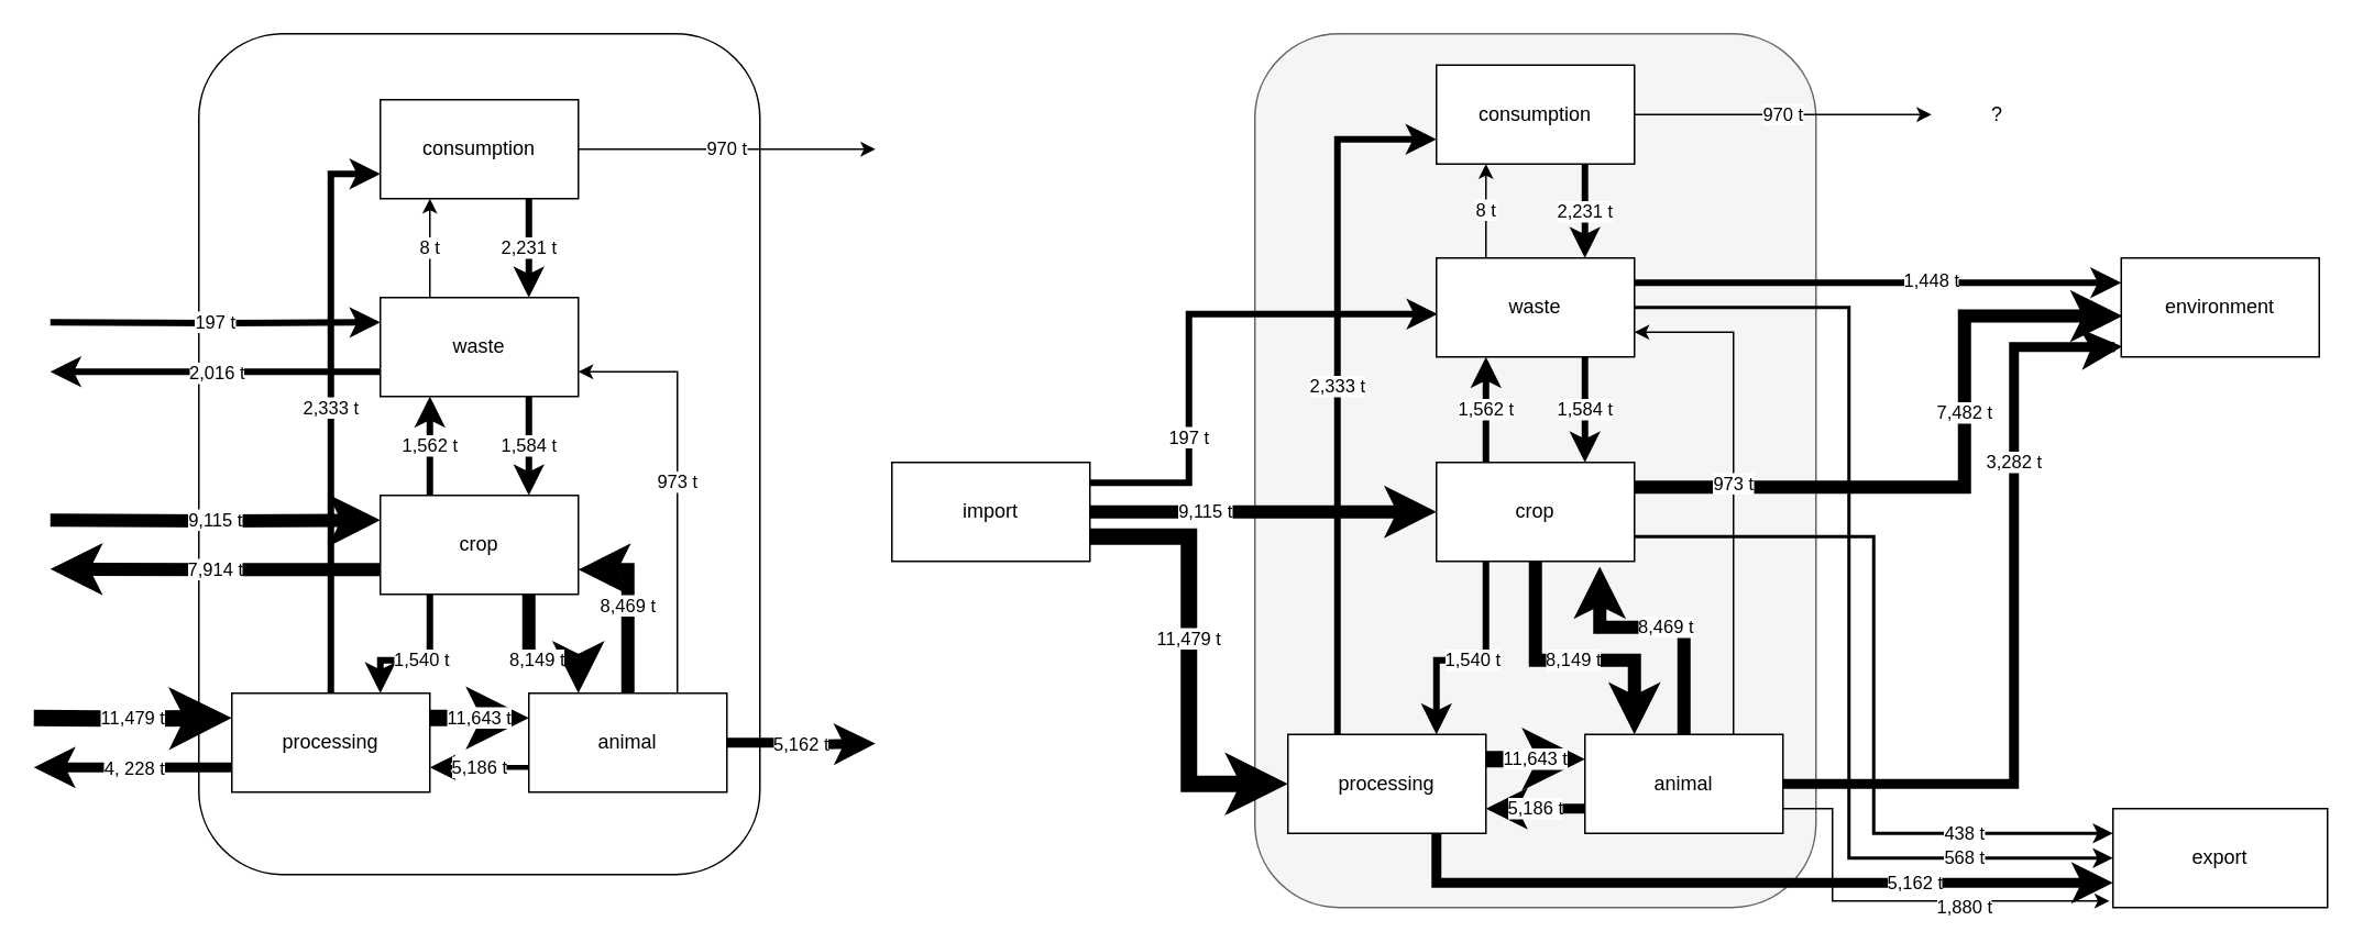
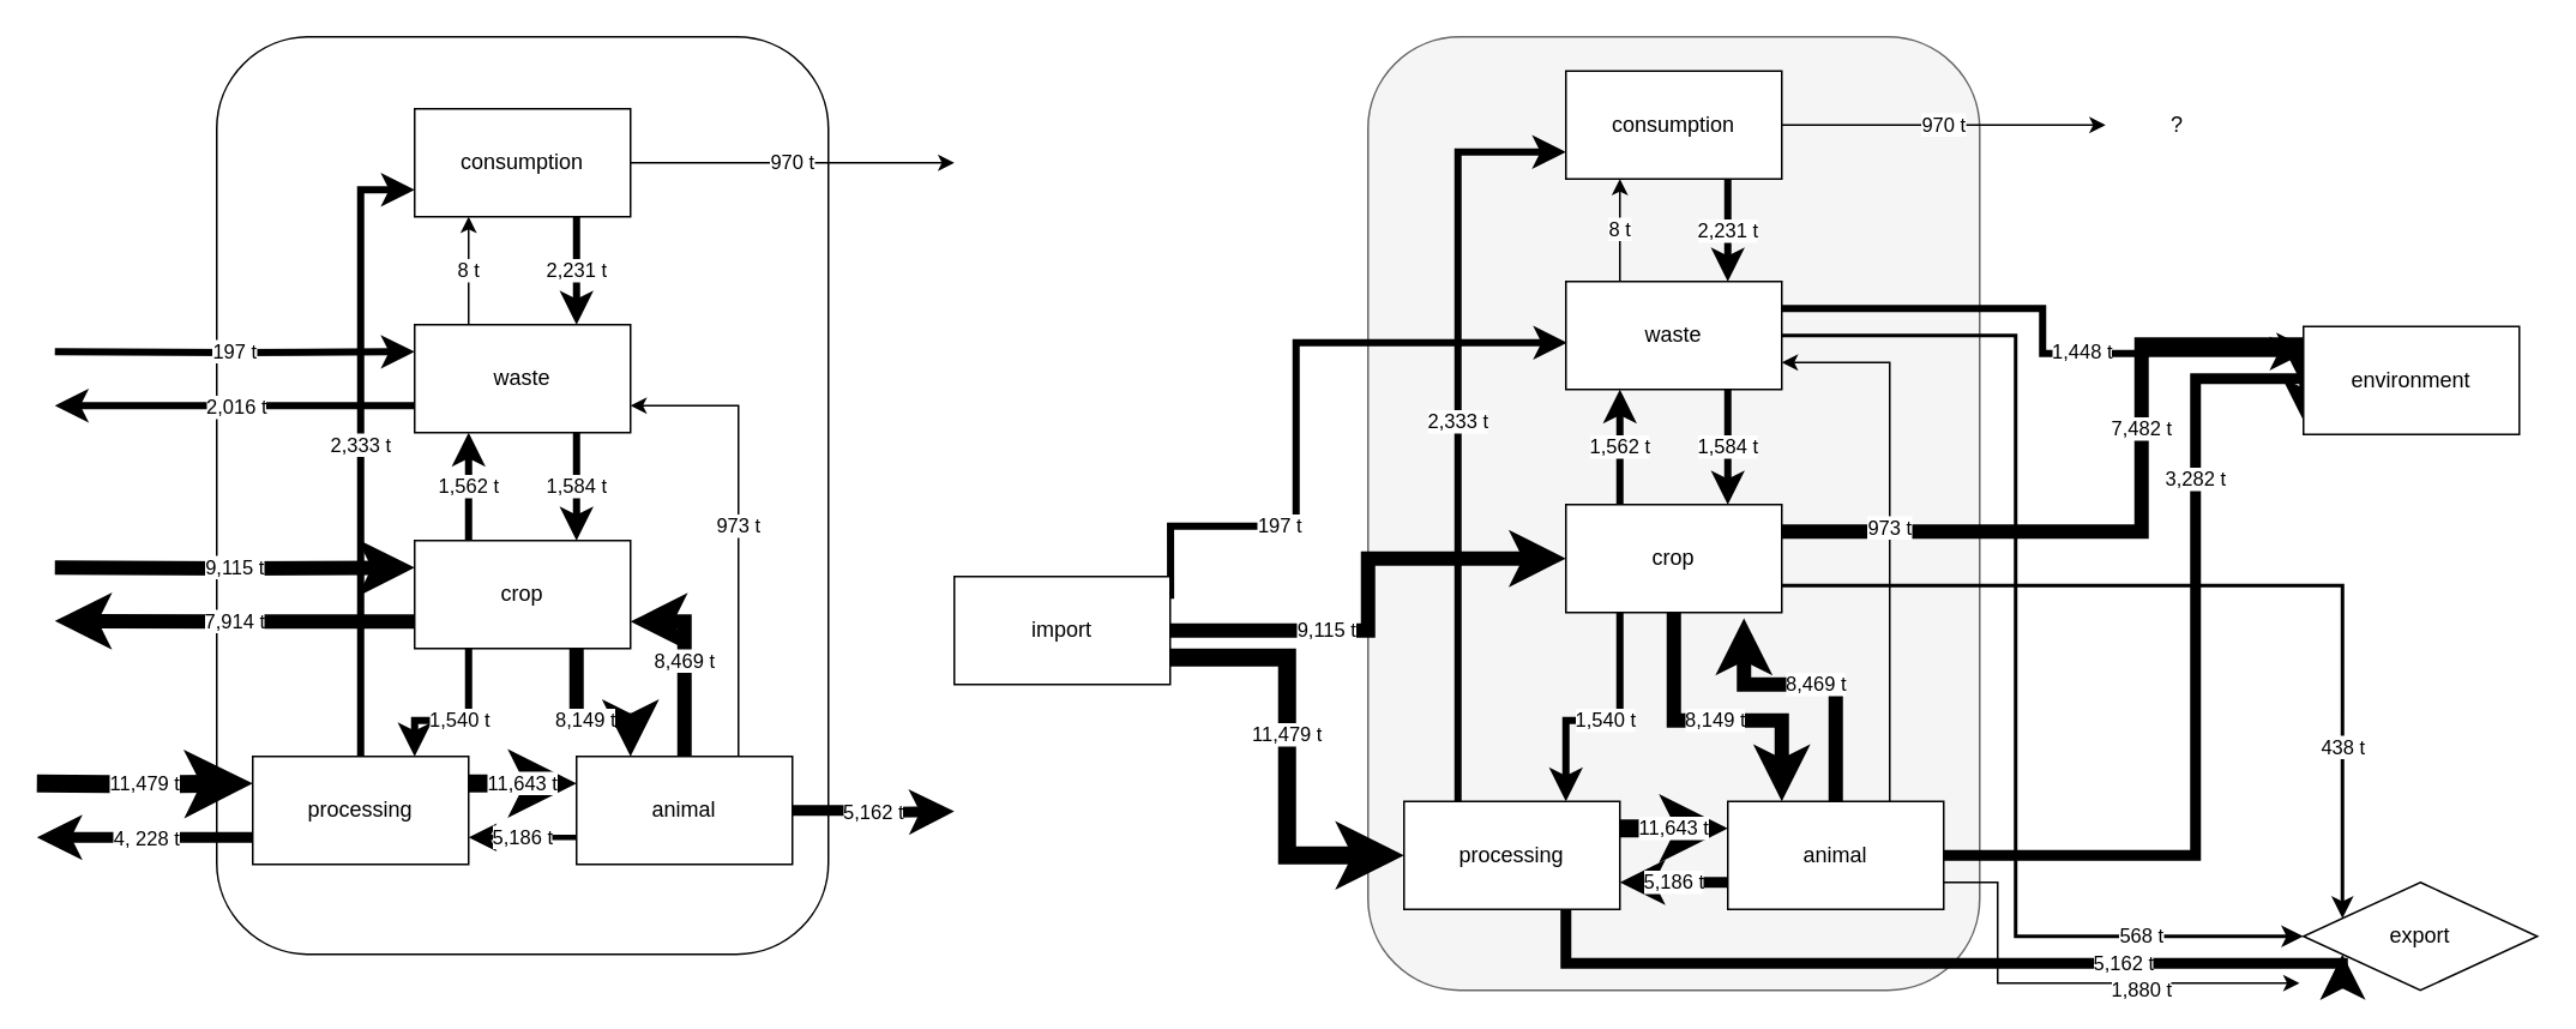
  <mxCell id="0" />
  <mxCell id="1" parent="0" />
  <mxCell id="2" value="" style="rounded=1;whiteSpace=wrap;html=1;fillColor=#f5f5f5;strokeColor=#666666;fontColor=#333333;" parent="1" vertex="1"><mxGeometry x="760" y="20" width="340" height="530" as="geometry" /></mxCell>
  <mxCell id="3" value="2,231 t" style="edgeStyle=orthogonalEdgeStyle;rounded=0;orthogonalLoop=1;jettySize=auto;html=1;exitX=0.75;exitY=1;exitDx=0;exitDy=0;entryX=0.75;entryY=0;entryDx=0;entryDy=0;strokeWidth=4;" parent="1" source="5" target="9" edge="1"><mxGeometry relative="1" as="geometry" /></mxCell>
  <mxCell id="4" value="970 t" style="edgeStyle=orthogonalEdgeStyle;rounded=0;orthogonalLoop=1;jettySize=auto;html=1;exitX=1;exitY=0.5;exitDx=0;exitDy=0;" parent="1" source="5" edge="1"><mxGeometry relative="1" as="geometry"><mxPoint x="1170" y="69" as="targetPoint" /></mxGeometry></mxCell>
  <mxCell id="5" value="consumption" style="rounded=0;whiteSpace=wrap;html=1;" parent="1" vertex="1"><mxGeometry x="870" y="39" width="120" height="60" as="geometry" /></mxCell>
  <mxCell id="6" value="8 t" style="edgeStyle=orthogonalEdgeStyle;rounded=0;orthogonalLoop=1;jettySize=auto;html=1;exitX=0.25;exitY=0;exitDx=0;exitDy=0;entryX=0.25;entryY=1;entryDx=0;entryDy=0;" parent="1" source="9" target="5" edge="1"><mxGeometry relative="1" as="geometry" /></mxCell>
  <mxCell id="7" value="1,584 t" style="edgeStyle=orthogonalEdgeStyle;rounded=0;orthogonalLoop=1;jettySize=auto;html=1;exitX=0.75;exitY=1;exitDx=0;exitDy=0;entryX=0.75;entryY=0;entryDx=0;entryDy=0;strokeWidth=4;" parent="1" source="9" target="14" edge="1"><mxGeometry relative="1" as="geometry" /></mxCell>
  <mxCell id="8" value="1,448 t" style="edgeStyle=orthogonalEdgeStyle;rounded=0;orthogonalLoop=1;jettySize=auto;html=1;exitX=1;exitY=0.25;exitDx=0;exitDy=0;strokeWidth=4;entryX=0;entryY=0.25;entryDx=0;entryDy=0;" parent="1" source="9" edge="1" target="53"><mxGeometry x="0.22" y="1" relative="1" as="geometry"><mxPoint x="670" y="201" as="targetPoint" /><mxPoint as="offset" /></mxGeometry></mxCell>
  <mxCell id="9" value="waste" style="rounded=0;whiteSpace=wrap;html=1;" parent="1" vertex="1"><mxGeometry x="870" y="156" width="120" height="60" as="geometry" /></mxCell>
  <mxCell id="10" value="1,562 t" style="edgeStyle=orthogonalEdgeStyle;rounded=0;orthogonalLoop=1;jettySize=auto;html=1;exitX=0.25;exitY=0;exitDx=0;exitDy=0;entryX=0.25;entryY=1;entryDx=0;entryDy=0;strokeWidth=4;" parent="1" source="14" target="9" edge="1"><mxGeometry relative="1" as="geometry"><Array as="points"><mxPoint x="900" y="270" /><mxPoint x="900" y="270" /></Array></mxGeometry></mxCell>
  <mxCell id="11" value="8,149 t" style="edgeStyle=orthogonalEdgeStyle;rounded=0;orthogonalLoop=1;jettySize=auto;html=1;exitX=0.5;exitY=1;exitDx=0;exitDy=0;entryX=0.25;entryY=0;entryDx=0;entryDy=0;strokeWidth=8;" parent="1" source="14" target="21" edge="1"><mxGeometry relative="1" as="geometry"><Array as="points"><mxPoint x="930" y="400" /><mxPoint x="990" y="400" /></Array></mxGeometry></mxCell>
  <mxCell id="12" value="1,540 t" style="edgeStyle=orthogonalEdgeStyle;rounded=0;orthogonalLoop=1;jettySize=auto;html=1;exitX=0.25;exitY=1;exitDx=0;exitDy=0;entryX=0.75;entryY=0;entryDx=0;entryDy=0;strokeWidth=4;" parent="1" source="14" target="24" edge="1"><mxGeometry relative="1" as="geometry"><Array as="points"><mxPoint x="900" y="400" /><mxPoint x="870" y="400" /></Array></mxGeometry></mxCell>
  <mxCell id="13" value="7,482 t" style="edgeStyle=orthogonalEdgeStyle;rounded=0;orthogonalLoop=1;jettySize=auto;html=1;exitX=1;exitY=0.25;exitDx=0;exitDy=0;strokeWidth=8;entryX=0.006;entryY=0.587;entryDx=0;entryDy=0;entryPerimeter=0;" parent="1" source="14" edge="1" target="53"><mxGeometry x="0.226" relative="1" as="geometry"><mxPoint x="670" y="324.706" as="targetPoint" /><Array as="points"><mxPoint x="1190" y="295" /><mxPoint x="1190" y="191" /></Array><mxPoint as="offset" /></mxGeometry></mxCell>
  <mxCell id="14" value="crop" style="rounded=0;whiteSpace=wrap;html=1;" parent="1" vertex="1"><mxGeometry x="870" y="280" width="120" height="60" as="geometry" /></mxCell>
  <mxCell id="15" value="5,186 t" style="edgeStyle=orthogonalEdgeStyle;rounded=0;orthogonalLoop=1;jettySize=auto;html=1;exitX=0;exitY=0.75;exitDx=0;exitDy=0;entryX=1;entryY=0.75;entryDx=0;entryDy=0;strokeWidth=6;" parent="1" source="21" target="24" edge="1"><mxGeometry relative="1" as="geometry" /></mxCell>
  <mxCell id="16" value="8,469 t" style="edgeStyle=orthogonalEdgeStyle;rounded=0;orthogonalLoop=1;jettySize=auto;html=1;exitX=0.5;exitY=0;exitDx=0;exitDy=0;entryX=0.825;entryY=1.053;entryDx=0;entryDy=0;strokeWidth=8;entryPerimeter=0;" parent="1" source="21" target="14" edge="1"><mxGeometry relative="1" as="geometry"><Array as="points"><mxPoint x="1020" y="380" /><mxPoint x="969" y="380" /></Array></mxGeometry></mxCell>
  <mxCell id="17" value="973 t" style="edgeStyle=orthogonalEdgeStyle;rounded=0;orthogonalLoop=1;jettySize=auto;html=1;exitX=0.75;exitY=0;exitDx=0;exitDy=0;entryX=1;entryY=0.75;entryDx=0;entryDy=0;" parent="1" source="21" target="9" edge="1"><mxGeometry relative="1" as="geometry" /></mxCell>
  <mxCell id="18" value="3,282 t" style="edgeStyle=orthogonalEdgeStyle;rounded=0;orthogonalLoop=1;jettySize=auto;html=1;exitX=1;exitY=0.5;exitDx=0;exitDy=0;strokeWidth=6;entryX=0.006;entryY=0.895;entryDx=0;entryDy=0;entryPerimeter=0;" parent="1" source="21" edge="1" target="53"><mxGeometry x="0.423" relative="1" as="geometry"><mxPoint x="1170" y="475.588" as="targetPoint" /><Array as="points"><mxPoint x="1220" y="475" /><mxPoint x="1220" y="210" /><mxPoint x="1281" y="210" /></Array><mxPoint as="offset" /></mxGeometry></mxCell>
  <mxCell id="19" style="edgeStyle=orthogonalEdgeStyle;rounded=0;orthogonalLoop=1;jettySize=auto;html=1;exitX=1;exitY=0.75;exitDx=0;exitDy=0;entryX=-0.017;entryY=0.933;entryDx=0;entryDy=0;entryPerimeter=0;" edge="1" parent="1" source="21" target="54"><mxGeometry relative="1" as="geometry"><Array as="points"><mxPoint x="1110" y="490" /><mxPoint x="1110" y="546" /></Array></mxGeometry></mxCell>
  <mxCell id="20" value="1,880 t" style="edgeLabel;html=1;align=center;verticalAlign=middle;resizable=0;points=[];" vertex="1" connectable="0" parent="19"><mxGeometry x="0.079" y="1" relative="1" as="geometry"><mxPoint x="29" y="5" as="offset" /></mxGeometry></mxCell>
  <mxCell id="21" value="animal" style="rounded=0;whiteSpace=wrap;html=1;" parent="1" vertex="1"><mxGeometry x="960" y="445" width="120" height="60" as="geometry" /></mxCell>
  <mxCell id="22" value="11,643 t" style="edgeStyle=orthogonalEdgeStyle;rounded=0;orthogonalLoop=1;jettySize=auto;html=1;exitX=1;exitY=0.25;exitDx=0;exitDy=0;entryX=0;entryY=0.25;entryDx=0;entryDy=0;strokeWidth=10;" parent="1" source="24" target="21" edge="1"><mxGeometry relative="1" as="geometry" /></mxCell>
  <mxCell id="23" value="2,333 t" style="edgeStyle=orthogonalEdgeStyle;rounded=0;orthogonalLoop=1;jettySize=auto;html=1;entryX=0;entryY=0.75;entryDx=0;entryDy=0;strokeWidth=4;exitX=0.25;exitY=0;exitDx=0;exitDy=0;" parent="1" source="24" target="5" edge="1"><mxGeometry relative="1" as="geometry" /></mxCell>
  <mxCell id="24" value="processing" style="rounded=0;whiteSpace=wrap;html=1;" parent="1" vertex="1"><mxGeometry x="780" y="445" width="120" height="60" as="geometry" /></mxCell>
  <mxCell id="25" value="11,479 t" style="edgeStyle=orthogonalEdgeStyle;rounded=0;orthogonalLoop=1;jettySize=auto;html=1;entryX=0;entryY=0.5;entryDx=0;entryDy=0;endSize=6;startSize=6;strokeWidth=10;exitX=1;exitY=0.75;exitDx=0;exitDy=0;" parent="1" target="24" edge="1" source="59"><mxGeometry x="-0.098" relative="1" as="geometry"><mxPoint x="670" y="500" as="targetPoint" /><mxPoint x="660" y="460" as="sourcePoint" /><mxPoint as="offset" /></mxGeometry></mxCell>
  <mxCell id="26" value="9,115 t" style="edgeStyle=orthogonalEdgeStyle;rounded=0;orthogonalLoop=1;jettySize=auto;html=1;entryX=0;entryY=0.5;entryDx=0;entryDy=0;strokeWidth=8;exitX=1;exitY=0.5;exitDx=0;exitDy=0;" parent="1" target="14" edge="1" source="59"><mxGeometry x="-0.333" relative="1" as="geometry"><mxPoint x="680" y="334.706" as="targetPoint" /><mxPoint x="670" y="295" as="sourcePoint" /><mxPoint as="offset" /></mxGeometry></mxCell>
  <mxCell id="27" value="197 t" style="edgeStyle=orthogonalEdgeStyle;rounded=0;orthogonalLoop=1;jettySize=auto;html=1;entryX=0.005;entryY=0.567;entryDx=0;entryDy=0;strokeWidth=4;exitX=1.002;exitY=0.205;exitDx=0;exitDy=0;exitPerimeter=0;entryPerimeter=0;" parent="1" target="9" edge="1" source="59"><mxGeometry x="-0.444" relative="1" as="geometry"><mxPoint x="680" y="211" as="targetPoint" /><mxPoint x="670" y="171" as="sourcePoint" /><Array as="points"><mxPoint x="720" y="292" /><mxPoint x="720" y="190" /></Array><mxPoint as="offset" /></mxGeometry></mxCell>
  <mxCell id="28" value="" style="rounded=1;whiteSpace=wrap;html=1;" vertex="1" parent="1"><mxGeometry x="120" y="20" width="340" height="510" as="geometry" /></mxCell>
  <mxCell id="29" value="2,231 t" style="edgeStyle=orthogonalEdgeStyle;rounded=0;orthogonalLoop=1;jettySize=auto;html=1;exitX=0.75;exitY=1;exitDx=0;exitDy=0;entryX=0.75;entryY=0;entryDx=0;entryDy=0;strokeWidth=4;" edge="1" parent="1" source="31" target="35"><mxGeometry relative="1" as="geometry" /></mxCell>
  <mxCell id="30" value="970 t" style="edgeStyle=orthogonalEdgeStyle;rounded=0;orthogonalLoop=1;jettySize=auto;html=1;exitX=1;exitY=0.5;exitDx=0;exitDy=0;" edge="1" parent="1" source="31"><mxGeometry relative="1" as="geometry"><mxPoint x="530" y="90" as="targetPoint" /></mxGeometry></mxCell>
  <mxCell id="31" value="consumption" style="rounded=0;whiteSpace=wrap;html=1;" vertex="1" parent="1"><mxGeometry x="230" y="60" width="120" height="60" as="geometry" /></mxCell>
  <mxCell id="32" value="8 t" style="edgeStyle=orthogonalEdgeStyle;rounded=0;orthogonalLoop=1;jettySize=auto;html=1;exitX=0.25;exitY=0;exitDx=0;exitDy=0;entryX=0.25;entryY=1;entryDx=0;entryDy=0;" edge="1" parent="1" source="35" target="31"><mxGeometry relative="1" as="geometry" /></mxCell>
  <mxCell id="33" value="1,584 t" style="edgeStyle=orthogonalEdgeStyle;rounded=0;orthogonalLoop=1;jettySize=auto;html=1;exitX=0.75;exitY=1;exitDx=0;exitDy=0;entryX=0.75;entryY=0;entryDx=0;entryDy=0;strokeWidth=4;" edge="1" parent="1" source="35" target="40"><mxGeometry relative="1" as="geometry" /></mxCell>
  <mxCell id="34" value="2,016 t" style="edgeStyle=orthogonalEdgeStyle;rounded=0;orthogonalLoop=1;jettySize=auto;html=1;exitX=0;exitY=0.75;exitDx=0;exitDy=0;strokeWidth=4;" edge="1" parent="1" source="35"><mxGeometry relative="1" as="geometry"><mxPoint x="30" y="225" as="targetPoint" /></mxGeometry></mxCell>
  <mxCell id="35" value="waste" style="rounded=0;whiteSpace=wrap;html=1;" vertex="1" parent="1"><mxGeometry x="230" y="180" width="120" height="60" as="geometry" /></mxCell>
  <mxCell id="36" value="1,562 t" style="edgeStyle=orthogonalEdgeStyle;rounded=0;orthogonalLoop=1;jettySize=auto;html=1;exitX=0.25;exitY=0;exitDx=0;exitDy=0;entryX=0.25;entryY=1;entryDx=0;entryDy=0;strokeWidth=4;" edge="1" parent="1" source="40" target="35"><mxGeometry relative="1" as="geometry"><Array as="points"><mxPoint x="260" y="270" /><mxPoint x="260" y="270" /></Array></mxGeometry></mxCell>
  <mxCell id="37" value="8,149 t" style="edgeStyle=orthogonalEdgeStyle;rounded=0;orthogonalLoop=1;jettySize=auto;html=1;exitX=0.75;exitY=1;exitDx=0;exitDy=0;entryX=0.25;entryY=0;entryDx=0;entryDy=0;strokeWidth=8;" edge="1" parent="1" source="40" target="45"><mxGeometry relative="1" as="geometry"><Array as="points"><mxPoint x="320" y="400" /><mxPoint x="350" y="400" /></Array></mxGeometry></mxCell>
  <mxCell id="38" value="1,540 t" style="edgeStyle=orthogonalEdgeStyle;rounded=0;orthogonalLoop=1;jettySize=auto;html=1;exitX=0.25;exitY=1;exitDx=0;exitDy=0;entryX=0.75;entryY=0;entryDx=0;entryDy=0;strokeWidth=4;" edge="1" parent="1" source="40" target="49"><mxGeometry relative="1" as="geometry"><Array as="points"><mxPoint x="260" y="400" /><mxPoint x="230" y="400" /></Array></mxGeometry></mxCell>
  <mxCell id="39" value="7,914 t" style="edgeStyle=orthogonalEdgeStyle;rounded=0;orthogonalLoop=1;jettySize=auto;html=1;exitX=0;exitY=0.75;exitDx=0;exitDy=0;strokeWidth=8;" edge="1" parent="1" source="40"><mxGeometry relative="1" as="geometry"><mxPoint x="30" y="344.706" as="targetPoint" /></mxGeometry></mxCell>
  <mxCell id="40" value="crop" style="rounded=0;whiteSpace=wrap;html=1;" vertex="1" parent="1"><mxGeometry x="230" y="300" width="120" height="60" as="geometry" /></mxCell>
  <mxCell id="41" value="5,186 t" style="edgeStyle=orthogonalEdgeStyle;rounded=0;orthogonalLoop=1;jettySize=auto;html=1;exitX=0;exitY=0.75;exitDx=0;exitDy=0;entryX=1;entryY=0.75;entryDx=0;entryDy=0;strokeWidth=3;" edge="1" parent="1" source="45" target="49"><mxGeometry relative="1" as="geometry" /></mxCell>
  <mxCell id="42" value="8,469 t" style="edgeStyle=orthogonalEdgeStyle;rounded=0;orthogonalLoop=1;jettySize=auto;html=1;exitX=0.5;exitY=0;exitDx=0;exitDy=0;entryX=1;entryY=0.75;entryDx=0;entryDy=0;strokeWidth=8;" edge="1" parent="1" source="45" target="40"><mxGeometry relative="1" as="geometry" /></mxCell>
  <mxCell id="43" value="973 t" style="edgeStyle=orthogonalEdgeStyle;rounded=0;orthogonalLoop=1;jettySize=auto;html=1;exitX=0.75;exitY=0;exitDx=0;exitDy=0;entryX=1;entryY=0.75;entryDx=0;entryDy=0;" edge="1" parent="1" source="45" target="35"><mxGeometry relative="1" as="geometry" /></mxCell>
  <mxCell id="44" value="5,162 t" style="edgeStyle=orthogonalEdgeStyle;rounded=0;orthogonalLoop=1;jettySize=auto;html=1;exitX=1;exitY=0.5;exitDx=0;exitDy=0;strokeWidth=6;" edge="1" parent="1" source="45"><mxGeometry relative="1" as="geometry"><mxPoint x="530" y="450.588" as="targetPoint" /></mxGeometry></mxCell>
  <mxCell id="45" value="animal" style="rounded=0;whiteSpace=wrap;html=1;" vertex="1" parent="1"><mxGeometry x="320" y="420" width="120" height="60" as="geometry" /></mxCell>
  <mxCell id="46" value="11,643 t" style="edgeStyle=orthogonalEdgeStyle;rounded=0;orthogonalLoop=1;jettySize=auto;html=1;exitX=1;exitY=0.25;exitDx=0;exitDy=0;entryX=0;entryY=0.25;entryDx=0;entryDy=0;strokeWidth=10;" edge="1" parent="1" source="49" target="45"><mxGeometry relative="1" as="geometry" /></mxCell>
  <mxCell id="47" value="2,333 t" style="edgeStyle=orthogonalEdgeStyle;rounded=0;orthogonalLoop=1;jettySize=auto;html=1;entryX=0;entryY=0.75;entryDx=0;entryDy=0;strokeWidth=4;" edge="1" parent="1" source="49" target="31"><mxGeometry relative="1" as="geometry" /></mxCell>
  <mxCell id="48" value="4, 228 t" style="edgeStyle=orthogonalEdgeStyle;rounded=0;orthogonalLoop=1;jettySize=auto;html=1;exitX=0;exitY=0.75;exitDx=0;exitDy=0;strokeWidth=6;" edge="1" parent="1" source="49"><mxGeometry relative="1" as="geometry"><mxPoint x="20" y="465" as="targetPoint" /></mxGeometry></mxCell>
  <mxCell id="49" value="processing" style="rounded=0;whiteSpace=wrap;html=1;" vertex="1" parent="1"><mxGeometry x="140" y="420" width="120" height="60" as="geometry" /></mxCell>
  <mxCell id="50" value="11,479 t" style="edgeStyle=orthogonalEdgeStyle;rounded=0;orthogonalLoop=1;jettySize=auto;html=1;entryX=0;entryY=0.25;entryDx=0;entryDy=0;endSize=6;startSize=6;strokeWidth=10;" edge="1" parent="1" target="49"><mxGeometry relative="1" as="geometry"><mxPoint x="30" y="475" as="targetPoint" /><mxPoint x="20" y="435" as="sourcePoint" /></mxGeometry></mxCell>
  <mxCell id="51" value="9,115 t" style="edgeStyle=orthogonalEdgeStyle;rounded=0;orthogonalLoop=1;jettySize=auto;html=1;entryX=0;entryY=0.25;entryDx=0;entryDy=0;strokeWidth=8;" edge="1" parent="1" target="40"><mxGeometry relative="1" as="geometry"><mxPoint x="40" y="354.706" as="targetPoint" /><mxPoint x="30" y="315" as="sourcePoint" /></mxGeometry></mxCell>
  <mxCell id="52" value="197 t" style="edgeStyle=orthogonalEdgeStyle;rounded=0;orthogonalLoop=1;jettySize=auto;html=1;entryX=0;entryY=0.25;entryDx=0;entryDy=0;strokeWidth=4;" edge="1" parent="1" target="35"><mxGeometry relative="1" as="geometry"><mxPoint x="40" y="235" as="targetPoint" /><mxPoint x="30" y="195" as="sourcePoint" /></mxGeometry></mxCell>
- <mxCell id="53" value="environment" style="rounded=0;whiteSpace=wrap;html=1;" vertex="1" parent="1"><mxGeometry x="1285" y="156" width="120" height="60" as="geometry" /></mxCell>
- <mxCell id="54" value="export" style="rounded=0;whiteSpace=wrap;html=1;" vertex="1" parent="1"><mxGeometry x="1280" y="490" width="130" height="60" as="geometry" /></mxCell>
+ <mxCell id="53" value="environment" style="rounded=0;whiteSpace=wrap;html=1;" vertex="1" parent="1"><mxGeometry x="1280" y="181" width="120" height="60" as="geometry" /></mxCell>
+ <mxCell id="54" value="export" style="rhombus;whiteSpace=wrap;html=1;" vertex="1" parent="1"><mxGeometry x="1280" y="490" width="130" height="60" as="geometry" /></mxCell>
  <mxCell id="55" value="568 t" style="edgeStyle=orthogonalEdgeStyle;rounded=0;orthogonalLoop=1;jettySize=auto;html=1;exitX=1;exitY=0.5;exitDx=0;exitDy=0;strokeWidth=2;entryX=0;entryY=0.5;entryDx=0;entryDy=0;" edge="1" parent="1" source="9" target="54"><mxGeometry x="0.712" relative="1" as="geometry"><mxPoint x="1230" y="185" as="targetPoint" /><mxPoint x="1000" y="196" as="sourcePoint" /><Array as="points"><mxPoint x="1120" y="186" /><mxPoint x="1120" y="520" /></Array><mxPoint as="offset" /></mxGeometry></mxCell>
  <mxCell id="56" value="?" style="text;html=1;strokeColor=none;fillColor=none;align=center;verticalAlign=middle;whiteSpace=wrap;rounded=0;" vertex="1" parent="1"><mxGeometry x="1190" y="59" width="40" height="20" as="geometry" /></mxCell>
  <mxCell id="57" value="438 t" style="edgeStyle=orthogonalEdgeStyle;rounded=0;orthogonalLoop=1;jettySize=auto;html=1;exitX=1;exitY=0.75;exitDx=0;exitDy=0;strokeWidth=2;entryX=0;entryY=0.25;entryDx=0;entryDy=0;" edge="1" parent="1" source="14" target="54"><mxGeometry x="0.617" relative="1" as="geometry"><mxPoint x="1190.72" y="335.22" as="targetPoint" /><mxPoint x="1000" y="335" as="sourcePoint" /><mxPoint as="offset" /></mxGeometry></mxCell>
  <mxCell id="58" value="5,162 t" style="edgeStyle=orthogonalEdgeStyle;rounded=0;orthogonalLoop=1;jettySize=auto;html=1;strokeWidth=6;entryX=0;entryY=0.75;entryDx=0;entryDy=0;exitX=0.75;exitY=1;exitDx=0;exitDy=0;" edge="1" parent="1" source="24" target="54"><mxGeometry x="0.455" relative="1" as="geometry"><mxPoint x="1220.72" y="443.7" as="targetPoint" /><mxPoint x="780" y="485" as="sourcePoint" /><Array as="points"><mxPoint x="870" y="535" /></Array><mxPoint as="offset" /></mxGeometry></mxCell>
- <mxCell id="59" value="import" style="rounded=0;whiteSpace=wrap;html=1;" vertex="1" parent="1"><mxGeometry x="540" y="280" width="120" height="60" as="geometry" /></mxCell>
+ <mxCell id="59" value="import" style="rounded=0;whiteSpace=wrap;html=1;" vertex="1" parent="1"><mxGeometry x="530" y="320" width="120" height="60" as="geometry" /></mxCell>
